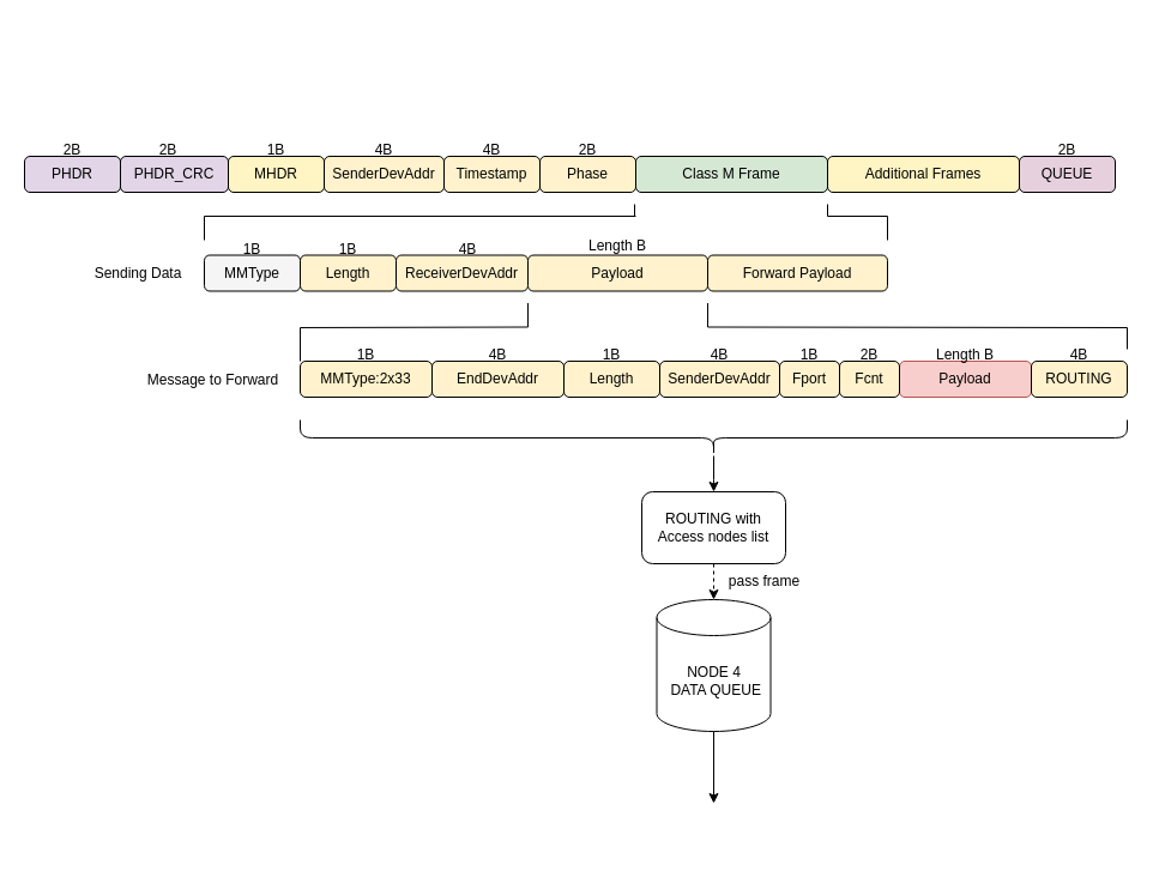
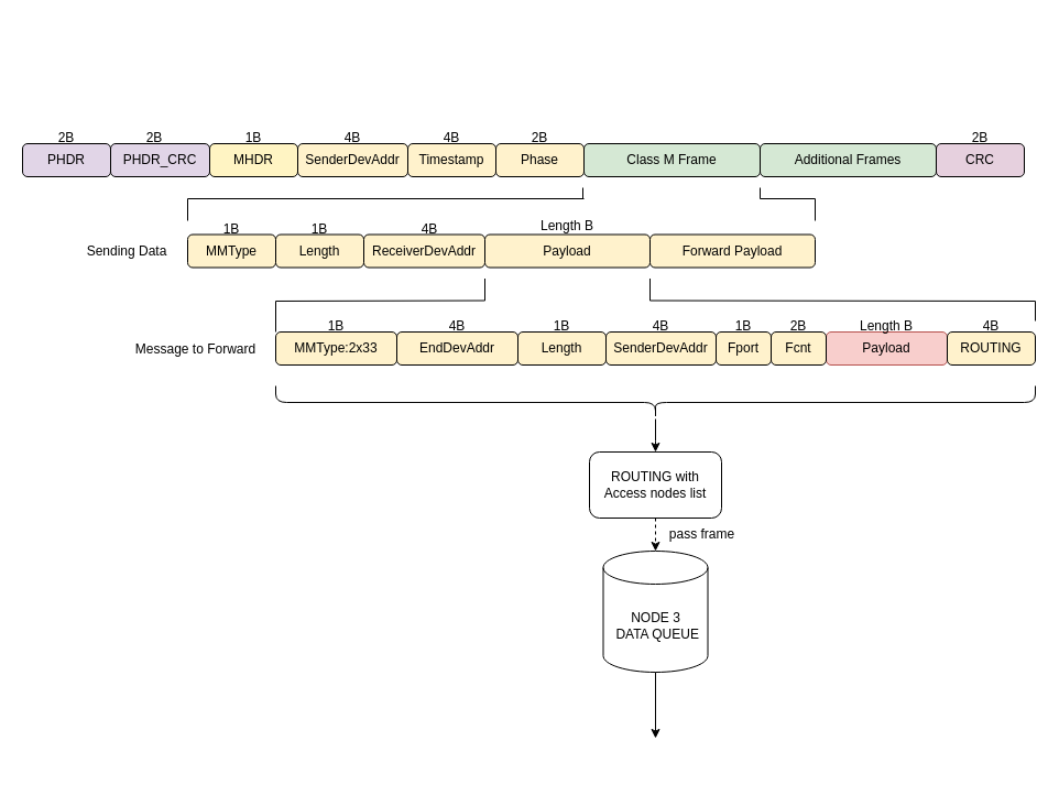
  <mxCell id="0" />
  <mxCell id="1" parent="0" />
  <mxCell id="2" value="PHDR" style="rounded=1;whiteSpace=wrap;html=1;fillColor=#e1d5e7;strokeColor=#000000;" parent="1" vertex="1"><mxGeometry x="20" y="130" width="80" height="30" as="geometry" /></mxCell>
  <mxCell id="3" value="PHDR_CRC" style="rounded=1;whiteSpace=wrap;html=1;fillColor=#e1d5e7;strokeColor=#000000;" parent="1" vertex="1"><mxGeometry x="100" y="130" width="90" height="30" as="geometry" /></mxCell>
  <mxCell id="4" value="MHDR" style="rounded=1;whiteSpace=wrap;html=1;fillColor=#FFF4C3;strokeColor=#000000;" parent="1" vertex="1"><mxGeometry x="190" y="130" width="80" height="30" as="geometry" /></mxCell>
  <mxCell id="5" value="SenderDevAddr" style="rounded=1;whiteSpace=wrap;html=1;fillColor=#fff2cc;strokeColor=#000000;" parent="1" vertex="1"><mxGeometry x="270" y="130" width="100" height="30" as="geometry" /></mxCell>
  <mxCell id="6" value="Timestamp" style="rounded=1;whiteSpace=wrap;html=1;fillColor=#fff2cc;strokeColor=#000000;" parent="1" vertex="1"><mxGeometry x="370" y="130" width="80" height="30" as="geometry" /></mxCell>
  <mxCell id="7" value="Phase" style="rounded=1;whiteSpace=wrap;html=1;fillColor=#fff2cc;strokeColor=#000000;" parent="1" vertex="1"><mxGeometry x="450" y="130" width="80" height="30" as="geometry" /></mxCell>
  <mxCell id="8" value="Class M Frame" style="rounded=1;whiteSpace=wrap;html=1;fillColor=#d5e8d4;strokeColor=#000000;" parent="1" vertex="1"><mxGeometry x="530" y="130" width="160" height="30" as="geometry" /></mxCell>
- <mxCell id="9" value="Additional Frames" style="rounded=1;whiteSpace=wrap;html=1;fillColor=#fff4c3;strokeColor=#000000;" parent="1" vertex="1"><mxGeometry x="690" y="130" width="160" height="30" as="geometry" /></mxCell>
- <mxCell id="10" value="QUEUE" style="rounded=1;whiteSpace=wrap;html=1;fillColor=#E6D0DE;strokeColor=#000000;" parent="1" vertex="1"><mxGeometry x="850" y="130" width="80" height="30" as="geometry" /></mxCell>
+ <mxCell id="9" value="Additional Frames" style="rounded=1;whiteSpace=wrap;html=1;fillColor=#d5e8d4;strokeColor=#000000;" parent="1" vertex="1"><mxGeometry x="690" y="130" width="160" height="30" as="geometry" /></mxCell>
+ <mxCell id="10" value="CRC" style="rounded=1;whiteSpace=wrap;html=1;fillColor=#E6D0DE;strokeColor=#000000;" parent="1" vertex="1"><mxGeometry x="850" y="130" width="80" height="30" as="geometry" /></mxCell>
  <mxCell id="11" value="" style="endArrow=none;html=1;rounded=0;" parent="1" edge="1"><mxGeometry width="50" height="50" relative="1" as="geometry"><mxPoint x="529" y="180" as="sourcePoint" /><mxPoint x="529" y="170" as="targetPoint" /></mxGeometry></mxCell>
  <mxCell id="12" value="" style="endArrow=none;html=1;rounded=0;" parent="1" edge="1"><mxGeometry width="50" height="50" relative="1" as="geometry"><mxPoint x="170" y="180" as="sourcePoint" /><mxPoint x="530" y="180" as="targetPoint" /></mxGeometry></mxCell>
  <mxCell id="13" value="" style="endArrow=none;html=1;rounded=0;" parent="1" edge="1"><mxGeometry width="50" height="50" relative="1" as="geometry"><mxPoint x="690" y="180" as="sourcePoint" /><mxPoint x="740" y="180" as="targetPoint" /></mxGeometry></mxCell>
  <mxCell id="14" value="" style="endArrow=none;html=1;rounded=0;" parent="1" edge="1"><mxGeometry width="50" height="50" relative="1" as="geometry"><mxPoint x="170" y="180" as="sourcePoint" /><mxPoint x="170" y="200" as="targetPoint" /></mxGeometry></mxCell>
  <mxCell id="15" value="" style="endArrow=none;html=1;rounded=0;" parent="1" edge="1"><mxGeometry width="50" height="50" relative="1" as="geometry"><mxPoint x="740" y="200" as="sourcePoint" /><mxPoint x="740" y="180" as="targetPoint" /></mxGeometry></mxCell>
  <mxCell id="16" value="2B" style="text;html=1;strokeColor=none;fillColor=none;align=center;verticalAlign=middle;whiteSpace=wrap;rounded=0;" parent="1" vertex="1"><mxGeometry x="30" y="110" width="60" height="30" as="geometry" /></mxCell>
  <mxCell id="17" value="2B" style="text;html=1;strokeColor=none;fillColor=none;align=center;verticalAlign=middle;whiteSpace=wrap;rounded=0;" parent="1" vertex="1"><mxGeometry x="110" y="110" width="60" height="30" as="geometry" /></mxCell>
  <mxCell id="18" value="2B" style="text;html=1;strokeColor=none;fillColor=none;align=center;verticalAlign=middle;whiteSpace=wrap;rounded=0;" parent="1" vertex="1"><mxGeometry x="460" y="110" width="60" height="30" as="geometry" /></mxCell>
  <mxCell id="19" value="2B" style="text;html=1;strokeColor=none;fillColor=none;align=center;verticalAlign=middle;whiteSpace=wrap;rounded=0;" parent="1" vertex="1"><mxGeometry x="860" y="110" width="60" height="30" as="geometry" /></mxCell>
  <mxCell id="20" value="1B" style="text;html=1;strokeColor=none;fillColor=none;align=center;verticalAlign=middle;whiteSpace=wrap;rounded=0;" parent="1" vertex="1"><mxGeometry x="200" y="110" width="60" height="30" as="geometry" /></mxCell>
  <mxCell id="21" value="4B" style="text;html=1;strokeColor=none;fillColor=none;align=center;verticalAlign=middle;whiteSpace=wrap;rounded=0;" parent="1" vertex="1"><mxGeometry x="290" y="110" width="60" height="30" as="geometry" /></mxCell>
  <mxCell id="22" value="4B" style="text;html=1;strokeColor=none;fillColor=none;align=center;verticalAlign=middle;whiteSpace=wrap;rounded=0;" parent="1" vertex="1"><mxGeometry x="380" y="110" width="60" height="30" as="geometry" /></mxCell>
- <mxCell id="23" value="MMType" style="rounded=1;whiteSpace=wrap;html=1;fillColor=#f5f5f5;strokeColor=#000000;" parent="1" vertex="1"><mxGeometry x="170" y="212.5" width="80" height="30" as="geometry" /></mxCell>
+ <mxCell id="23" value="MMType" style="rounded=1;whiteSpace=wrap;html=1;fillColor=#fff2cc;strokeColor=#000000;" parent="1" vertex="1"><mxGeometry x="170" y="212.5" width="80" height="30" as="geometry" /></mxCell>
  <mxCell id="24" value="Length" style="rounded=1;whiteSpace=wrap;html=1;fillColor=#fff2cc;strokeColor=#000000;" parent="1" vertex="1"><mxGeometry x="250" y="212.5" width="80" height="30" as="geometry" /></mxCell>
  <mxCell id="25" value="ReceiverDevAddr" style="rounded=1;whiteSpace=wrap;html=1;fillColor=#fff2cc;strokeColor=#000000;" parent="1" vertex="1"><mxGeometry x="330" y="212.5" width="110" height="30" as="geometry" /></mxCell>
  <mxCell id="26" value="Sending Data" style="text;html=1;strokeColor=none;fillColor=none;align=center;verticalAlign=middle;whiteSpace=wrap;rounded=0;" parent="1" vertex="1"><mxGeometry x="70" y="207.5" width="90" height="40" as="geometry" /></mxCell>
  <mxCell id="27" value="Payload" style="rounded=1;whiteSpace=wrap;html=1;fillColor=#fff2cc;strokeColor=#000000;" parent="1" vertex="1"><mxGeometry x="440" y="212.5" width="150" height="30" as="geometry" /></mxCell>
  <mxCell id="28" value="" style="endArrow=none;html=1;rounded=0;" parent="1" edge="1"><mxGeometry width="50" height="50" relative="1" as="geometry"><mxPoint x="440" y="252.5" as="sourcePoint" /><mxPoint x="440" y="272.5" as="targetPoint" /></mxGeometry></mxCell>
  <mxCell id="29" value="" style="endArrow=none;html=1;rounded=0;" parent="1" edge="1"><mxGeometry width="50" height="50" relative="1" as="geometry"><mxPoint x="590" y="252.5" as="sourcePoint" /><mxPoint x="590" y="272.5" as="targetPoint" /></mxGeometry></mxCell>
  <mxCell id="30" value="" style="endArrow=none;html=1;rounded=0;" parent="1" edge="1"><mxGeometry width="50" height="50" relative="1" as="geometry"><mxPoint x="250" y="273" as="sourcePoint" /><mxPoint x="440" y="272.5" as="targetPoint" /></mxGeometry></mxCell>
  <mxCell id="31" value="" style="endArrow=none;html=1;rounded=0;" parent="1" edge="1"><mxGeometry width="50" height="50" relative="1" as="geometry"><mxPoint x="590" y="272.5" as="sourcePoint" /><mxPoint x="940" y="273" as="targetPoint" /></mxGeometry></mxCell>
  <mxCell id="32" value="" style="endArrow=none;html=1;rounded=0;" parent="1" edge="1"><mxGeometry width="50" height="50" relative="1" as="geometry"><mxPoint x="940" y="291" as="sourcePoint" /><mxPoint x="940" y="273" as="targetPoint" /></mxGeometry></mxCell>
  <mxCell id="33" value="" style="endArrow=none;html=1;rounded=0;" parent="1" edge="1"><mxGeometry width="50" height="50" relative="1" as="geometry"><mxPoint x="250" y="273" as="sourcePoint" /><mxPoint x="250" y="301" as="targetPoint" /></mxGeometry></mxCell>
  <mxCell id="34" value="MMType:2x33" style="rounded=1;whiteSpace=wrap;html=1;fillColor=#fff2cc;strokeColor=#000000;" parent="1" vertex="1"><mxGeometry x="250" y="301" width="110" height="30" as="geometry" /></mxCell>
  <mxCell id="35" value="EndDevAddr" style="rounded=1;whiteSpace=wrap;html=1;fillColor=#fff2cc;strokeColor=#000000;" parent="1" vertex="1"><mxGeometry x="360" y="301" width="110" height="30" as="geometry" /></mxCell>
  <mxCell id="36" value="Message to Forward" style="text;html=1;strokeColor=none;fillColor=none;align=center;verticalAlign=middle;whiteSpace=wrap;rounded=0;" parent="1" vertex="1"><mxGeometry x="115" y="316" width="125" as="geometry" /></mxCell>
  <mxCell id="37" value="Length" style="rounded=1;whiteSpace=wrap;html=1;fillColor=#fff2cc;strokeColor=#000000;" parent="1" vertex="1"><mxGeometry x="470" y="301" width="80" height="30" as="geometry" /></mxCell>
  <mxCell id="38" value="SenderDevAddr" style="rounded=1;whiteSpace=wrap;html=1;fillColor=#fff2cc;strokeColor=#000000;" parent="1" vertex="1"><mxGeometry x="550" y="301" width="100" height="30" as="geometry" /></mxCell>
  <mxCell id="39" value="Payload" style="rounded=1;whiteSpace=wrap;html=1;fillColor=#f8cecc;strokeColor=#b85450;" parent="1" vertex="1"><mxGeometry x="750" y="301" width="110" height="30" as="geometry" /></mxCell>
  <mxCell id="40" value="ROUTING" style="rounded=1;whiteSpace=wrap;html=1;fillColor=#fff2cc;strokeColor=#000000;" parent="1" vertex="1"><mxGeometry x="860" y="301" width="80" height="30" as="geometry" /></mxCell>
  <mxCell id="41" value="1B" style="text;html=1;strokeColor=none;fillColor=none;align=center;verticalAlign=middle;whiteSpace=wrap;rounded=0;" parent="1" vertex="1"><mxGeometry x="180" y="192.5" width="60" height="30" as="geometry" /></mxCell>
  <mxCell id="42" value="1B" style="text;html=1;strokeColor=none;fillColor=none;align=center;verticalAlign=middle;whiteSpace=wrap;rounded=0;" parent="1" vertex="1"><mxGeometry x="275" y="281" width="60" height="30" as="geometry" /></mxCell>
  <mxCell id="43" value="1B" style="text;html=1;strokeColor=none;fillColor=none;align=center;verticalAlign=middle;whiteSpace=wrap;rounded=0;" parent="1" vertex="1"><mxGeometry x="480" y="281" width="60" height="30" as="geometry" /></mxCell>
  <mxCell id="44" value="1B" style="text;html=1;strokeColor=none;fillColor=none;align=center;verticalAlign=middle;whiteSpace=wrap;rounded=0;" parent="1" vertex="1"><mxGeometry x="260" y="192.5" width="60" height="30" as="geometry" /></mxCell>
  <mxCell id="45" value="Length B" style="text;html=1;strokeColor=none;fillColor=none;align=center;verticalAlign=middle;whiteSpace=wrap;rounded=0;" parent="1" vertex="1"><mxGeometry x="485" y="190" width="60" height="30" as="geometry" /></mxCell>
  <mxCell id="46" value="4B" style="text;html=1;strokeColor=none;fillColor=none;align=center;verticalAlign=middle;whiteSpace=wrap;rounded=0;" parent="1" vertex="1"><mxGeometry x="360" y="192.5" width="60" height="30" as="geometry" /></mxCell>
  <mxCell id="47" value="4B" style="text;html=1;strokeColor=none;fillColor=none;align=center;verticalAlign=middle;whiteSpace=wrap;rounded=0;" parent="1" vertex="1"><mxGeometry x="385" y="281" width="60" height="30" as="geometry" /></mxCell>
  <mxCell id="48" value="4B" style="text;html=1;strokeColor=none;fillColor=none;align=center;verticalAlign=middle;whiteSpace=wrap;rounded=0;" parent="1" vertex="1"><mxGeometry x="570" y="281" width="60" height="30" as="geometry" /></mxCell>
  <mxCell id="49" value="4B" style="text;html=1;strokeColor=none;fillColor=none;align=center;verticalAlign=middle;whiteSpace=wrap;rounded=0;" parent="1" vertex="1"><mxGeometry x="870" y="281" width="60" height="30" as="geometry" /></mxCell>
  <mxCell id="50" value="Length B" style="text;html=1;strokeColor=none;fillColor=none;align=center;verticalAlign=middle;whiteSpace=wrap;rounded=0;" parent="1" vertex="1"><mxGeometry x="775" y="281" width="60" height="30" as="geometry" /></mxCell>
  <mxCell id="51" value="Fport" style="rounded=1;whiteSpace=wrap;html=1;fillColor=#fff2cc;strokeColor=#000000;" parent="1" vertex="1"><mxGeometry x="650" y="301" width="50" height="30" as="geometry" /></mxCell>
  <mxCell id="52" value="Fcnt" style="rounded=1;whiteSpace=wrap;html=1;fillColor=#fff2cc;strokeColor=#000000;" parent="1" vertex="1"><mxGeometry x="700" y="301" width="50" height="30" as="geometry" /></mxCell>
  <mxCell id="53" value="1B" style="text;html=1;strokeColor=none;fillColor=none;align=center;verticalAlign=middle;whiteSpace=wrap;rounded=0;" parent="1" vertex="1"><mxGeometry x="645" y="281" width="60" height="30" as="geometry" /></mxCell>
  <mxCell id="54" value="&lt;div&gt;2B&lt;/div&gt;" style="text;html=1;strokeColor=none;fillColor=none;align=center;verticalAlign=middle;whiteSpace=wrap;rounded=0;" parent="1" vertex="1"><mxGeometry x="695" y="281" width="60" height="30" as="geometry" /></mxCell>
  <mxCell id="55" value="Forward Payload" style="rounded=1;whiteSpace=wrap;html=1;fillColor=#fff2cc;strokeColor=#000000;" parent="1" vertex="1"><mxGeometry x="590" y="212.5" width="150" height="30" as="geometry" /></mxCell>
  <mxCell id="56" value="" style="endArrow=none;html=1;rounded=0;" edge="1" parent="1"><mxGeometry width="50" height="50" relative="1" as="geometry"><mxPoint x="690" y="170" as="sourcePoint" /><mxPoint x="690" y="180" as="targetPoint" /></mxGeometry></mxCell>
  <mxCell id="57" value="" style="edgeStyle=orthogonalEdgeStyle;rounded=0;orthogonalLoop=1;jettySize=auto;html=1;" edge="1" parent="1" source="58"><mxGeometry relative="1" as="geometry"><mxPoint x="595" y="410" as="targetPoint" /></mxGeometry></mxCell>
  <mxCell id="58" value="" style="shape=curlyBracket;whiteSpace=wrap;html=1;rounded=1;labelPosition=left;verticalLabelPosition=middle;align=right;verticalAlign=middle;rotation=-90;" vertex="1" parent="1"><mxGeometry x="580" y="20" width="30" height="690" as="geometry" /></mxCell>
- <mxCell id="59" value="&lt;div&gt;NODE 4&lt;br&gt;&lt;/div&gt;&lt;div&gt;&amp;nbsp;DATA QUEUE&lt;br&gt;&lt;/div&gt;" style="shape=cylinder3;whiteSpace=wrap;html=1;boundedLbl=1;backgroundOutline=1;size=15;" vertex="1" parent="1"><mxGeometry x="547.5" y="500" width="95" height="110" as="geometry" /></mxCell>
+ <mxCell id="59" value="&lt;div&gt;NODE 3&lt;br&gt;&lt;/div&gt;&lt;div&gt;&amp;nbsp;DATA QUEUE&lt;br&gt;&lt;/div&gt;" style="shape=cylinder3;whiteSpace=wrap;html=1;boundedLbl=1;backgroundOutline=1;size=15;" vertex="1" parent="1"><mxGeometry x="547.5" y="500" width="95" height="110" as="geometry" /></mxCell>
  <mxCell id="60" value="" style="endArrow=classic;html=1;rounded=0;exitX=0.5;exitY=1;exitDx=0;exitDy=0;exitPerimeter=0;" edge="1" parent="1" source="59"><mxGeometry width="50" height="50" relative="1" as="geometry"><mxPoint x="610" y="660" as="sourcePoint" /><mxPoint x="595" y="670" as="targetPoint" /></mxGeometry></mxCell>
  <mxCell id="61" value="ROUTING with Access nodes list" style="rounded=1;whiteSpace=wrap;html=1;" vertex="1" parent="1"><mxGeometry x="535" y="410" width="120" height="60" as="geometry" /></mxCell>
  <mxCell id="62" style="edgeStyle=orthogonalEdgeStyle;rounded=0;orthogonalLoop=1;jettySize=auto;html=1;exitX=0.5;exitY=1;exitDx=0;exitDy=0;entryX=0.5;entryY=0;entryDx=0;entryDy=0;entryPerimeter=0;dashed=1;" edge="1" parent="1" source="61" target="59"><mxGeometry relative="1" as="geometry" /></mxCell>
  <mxCell id="63" value="pass frame" style="text;html=1;strokeColor=none;fillColor=none;align=center;verticalAlign=middle;whiteSpace=wrap;rounded=0;" vertex="1" parent="1"><mxGeometry x="590" y="470" width="95" height="30" as="geometry" /></mxCell>
